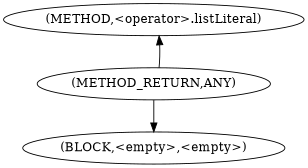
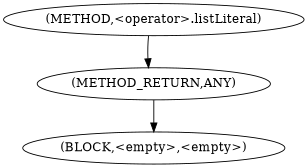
  digraph {
    n1 [label=<(METHOD,&lt;operator&gt;.listLiteral)>]
    n2 [label=<(METHOD_RETURN,ANY)>]
    n3 [label=<(BLOCK,&lt;empty&gt;,&lt;empty&gt;)>]
-   n2 -> n1
+   n1 -> n2
    n2 -> n3
  }
